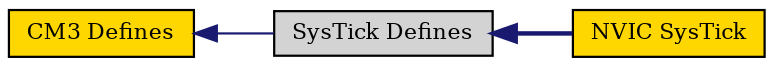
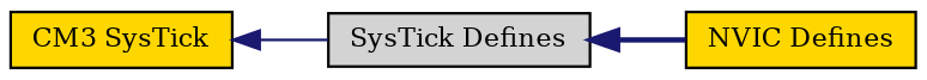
  digraph {
    fontname="DejaVu Serif"
    rankdir=LR
    node [color=black fillcolor=gold fontname="DejaVu Serif" fontsize=10 shape=record style=filled]
    edge [color=midnightblue dir=back fontname="DejaVu Serif" fontsize=10 labelfontname=Helvetica labelfontsize=10 shape=plaintext]
-   n1 [fontcolor=black height=0.2 label="CM3 Defines" width=0.4]
+   n1 [fontcolor=black height=0.2 label="CM3 SysTick" width=0.4]
    n2 [fillcolor=lightgrey height=0.2 label="SysTick Defines" width=0.4]
-   n3 [height=0.2 label="NVIC SysTick" width=0.4]
+   n3 [height=0.2 label="NVIC Defines" width=0.4]
    n1 -> n2 [style=solid]
    n2 -> n3 [style=bold]
  }
